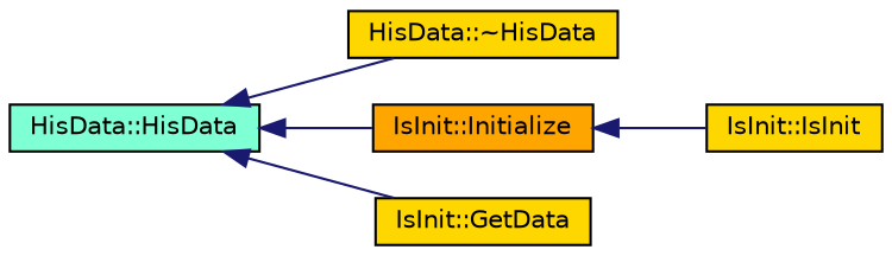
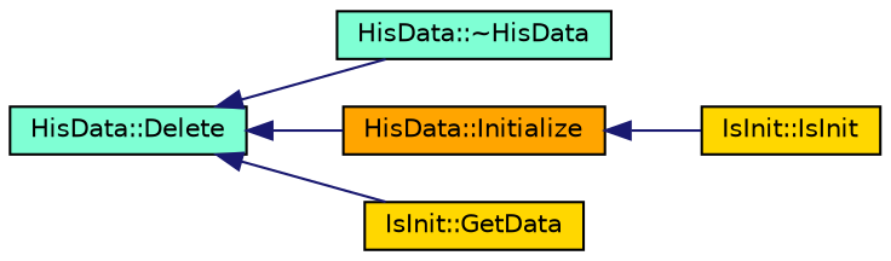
  digraph {
    rankdir=LR
    node [color=black fillcolor=aquamarine fontname=Helvetica fontsize=10 shape=record style=filled]
    edge [color=midnightblue dir=back fontname=Helvetica fontsize=10 labelfontname=Helvetica labelfontsize=10 style=solid]
-   n1 [fontcolor=black height=0.2 label="HisData::HisData" width=0.4]
-   n2 [fillcolor=gold height=0.2 label="HisData::~HisData" width=0.4]
-   n3 [fillcolor=orange height=0.2 label="IsInit::Initialize" width=0.4]
+   n1 [fontcolor=black height=0.2 label="HisData::Delete" width=0.4]
+   n2 [height=0.2 label="HisData::~HisData" width=0.4]
+   n3 [fillcolor=orange height=0.2 label="HisData::Initialize" width=0.4]
    n4 [fillcolor=gold height=0.2 label="IsInit::GetData" width=0.4]
    n5 [fillcolor=gold height=0.2 label="IsInit::IsInit" width=0.4]
    n1 -> n2
    n1 -> n3
    n1 -> n4
    n3 -> n5
  }
